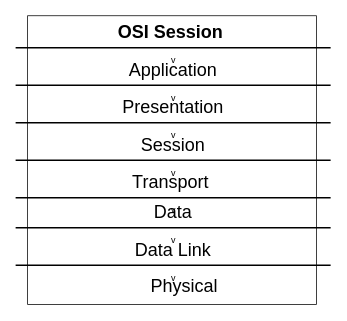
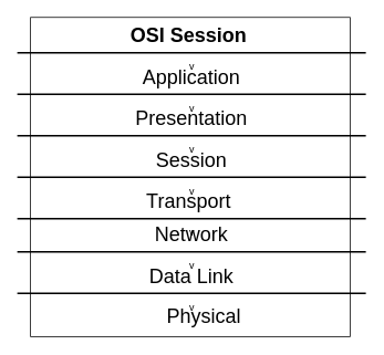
  <mxCell id="0" />
  <mxCell id="1" parent="0" />
  <mxCell id="2" value="" style="whiteSpace=wrap;html=1;aspect=fixed;labelBackgroundColor=none;" vertex="1" parent="1"><mxGeometry x="36" y="20.5" width="385" height="385" as="geometry" /></mxCell>
  <mxCell id="3" value="v" style="line;strokeWidth=2;html=1;" vertex="1" parent="1"><mxGeometry x="20" y="58" width="420" height="10" as="geometry" /></mxCell>
  <mxCell id="4" value="OSI Session&amp;nbsp;" style="text;html=1;strokeColor=none;fillColor=none;align=center;verticalAlign=middle;whiteSpace=wrap;rounded=0;fontStyle=1;fontSize=24;" vertex="1" parent="1"><mxGeometry x="75" y="28" width="310" height="30" as="geometry" /></mxCell>
  <mxCell id="5" value="v" style="line;strokeWidth=2;html=1;" vertex="1" parent="1"><mxGeometry x="20" y="108" width="420" height="10" as="geometry" /></mxCell>
  <mxCell id="6" value="v" style="line;strokeWidth=2;html=1;" vertex="1" parent="1"><mxGeometry x="20" y="158" width="420" height="10" as="geometry" /></mxCell>
  <mxCell id="7" value="v" style="line;strokeWidth=2;html=1;" vertex="1" parent="1"><mxGeometry x="20" y="208" width="420" height="10" as="geometry" /></mxCell>
  <mxCell id="8" value="v" style="line;strokeWidth=2;html=1;" vertex="1" parent="1"><mxGeometry x="20" y="258" width="420" height="10" as="geometry" /></mxCell>
  <mxCell id="9" value="v" style="line;strokeWidth=2;html=1;" vertex="1" parent="1"><mxGeometry x="20" y="298" width="420" height="10" as="geometry" /></mxCell>
  <mxCell id="10" value="v" style="line;strokeWidth=2;html=1;" vertex="1" parent="1"><mxGeometry x="20" y="348" width="420" height="10" as="geometry" /></mxCell>
  <mxCell id="11" style="edgeStyle=orthogonalEdgeStyle;rounded=0;orthogonalLoop=1;jettySize=auto;html=1;exitX=0.5;exitY=1;exitDx=0;exitDy=0;" edge="1" parent="1" source="2" target="2"><mxGeometry relative="1" as="geometry" /></mxCell>
  <mxCell id="12" value="Application" style="text;html=1;strokeColor=none;fillColor=none;align=center;verticalAlign=middle;whiteSpace=wrap;rounded=0;fontSize=24;fontStyle=0" vertex="1" parent="1"><mxGeometry x="125" y="78" width="210" height="30" as="geometry" /></mxCell>
  <mxCell id="13" value="Presentation" style="text;html=1;strokeColor=none;fillColor=none;align=center;verticalAlign=middle;whiteSpace=wrap;rounded=0;fontSize=24;fontStyle=0" vertex="1" parent="1"><mxGeometry x="125" y="128" width="210" height="30" as="geometry" /></mxCell>
  <mxCell id="14" value="Session" style="text;html=1;strokeColor=none;fillColor=none;align=center;verticalAlign=middle;whiteSpace=wrap;rounded=0;fontSize=24;fontStyle=0" vertex="1" parent="1"><mxGeometry x="125" y="178" width="210" height="30" as="geometry" /></mxCell>
  <mxCell id="15" value="Transport&amp;nbsp;" style="text;html=1;strokeColor=none;fillColor=none;align=center;verticalAlign=middle;whiteSpace=wrap;rounded=0;fontSize=24;fontStyle=0" vertex="1" parent="1"><mxGeometry x="125" y="228" width="210" height="30" as="geometry" /></mxCell>
- <mxCell id="16" value="Data" style="text;html=1;strokeColor=none;fillColor=none;align=center;verticalAlign=middle;whiteSpace=wrap;rounded=0;fontSize=24;fontStyle=0" vertex="1" parent="1"><mxGeometry x="125" y="268" width="210" height="30" as="geometry" /></mxCell>
+ <mxCell id="16" value="Network" style="text;html=1;strokeColor=none;fillColor=none;align=center;verticalAlign=middle;whiteSpace=wrap;rounded=0;fontSize=24;fontStyle=0" vertex="1" parent="1"><mxGeometry x="125" y="268" width="210" height="30" as="geometry" /></mxCell>
  <mxCell id="17" value="Data Link" style="text;html=1;strokeColor=none;fillColor=none;align=center;verticalAlign=middle;whiteSpace=wrap;rounded=0;fontSize=24;fontStyle=0" vertex="1" parent="1"><mxGeometry x="125" y="318" width="210" height="30" as="geometry" /></mxCell>
  <mxCell id="18" value="Physical" style="text;html=1;strokeColor=none;fillColor=none;align=center;verticalAlign=middle;whiteSpace=wrap;rounded=0;fontSize=24;fontStyle=0" vertex="1" parent="1"><mxGeometry x="140" y="365.5" width="210" height="30" as="geometry" /></mxCell>
